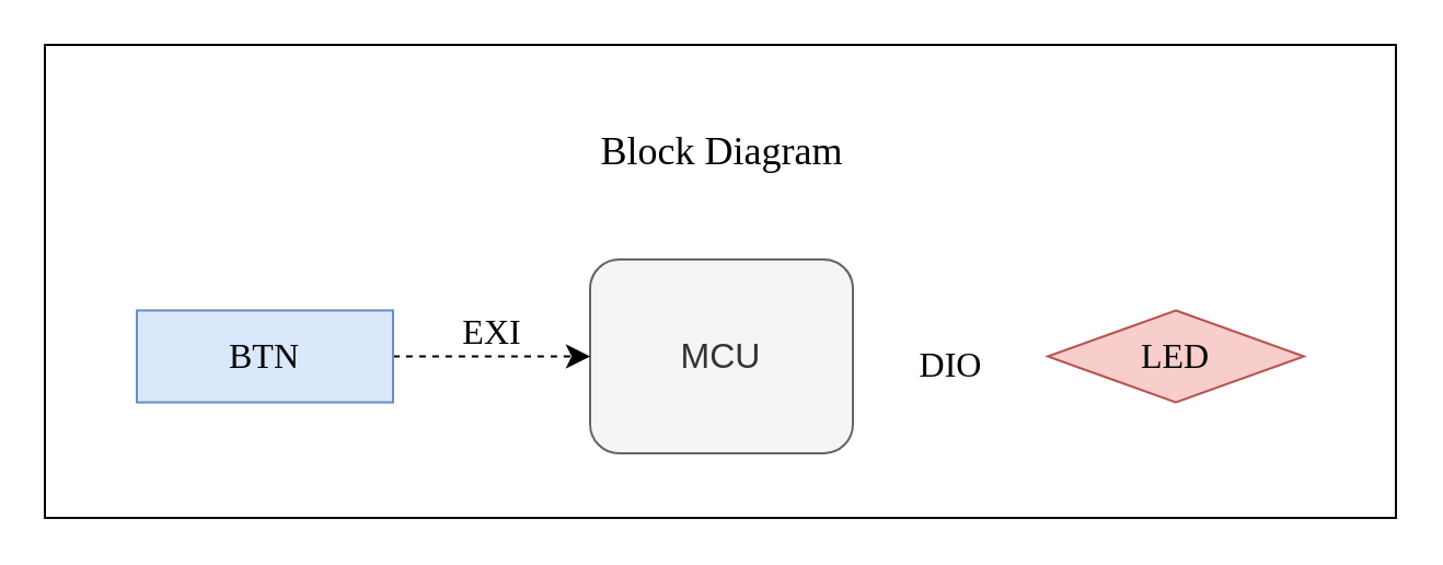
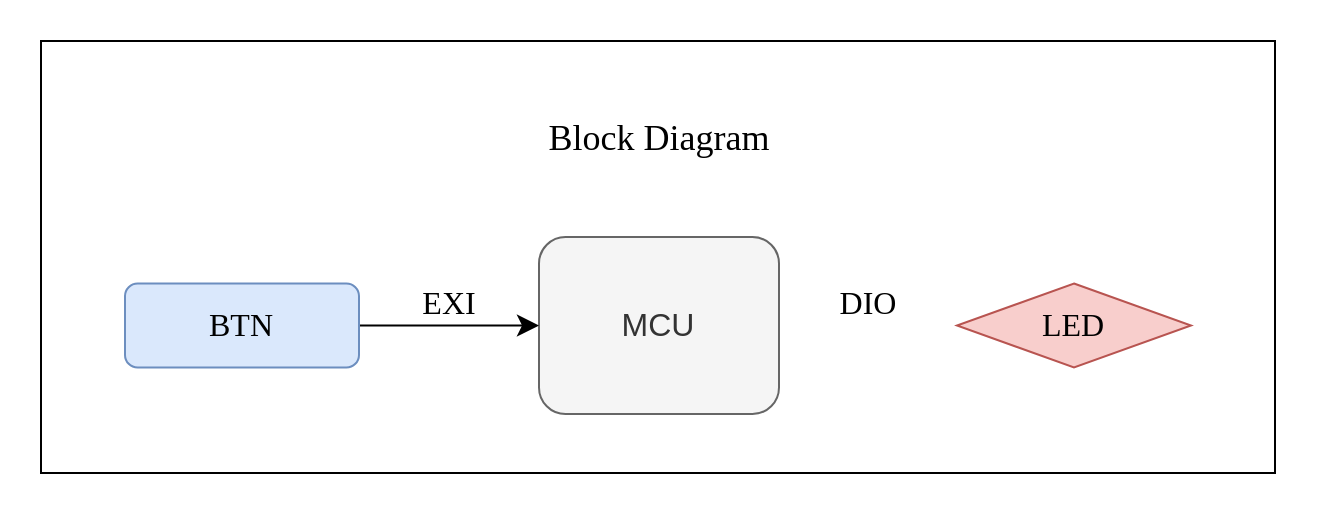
  <mxCell id="0" />
  <mxCell id="1" parent="0" />
  <mxCell id="2" value="" style="rounded=0;whiteSpace=wrap;html=1;fontSize=16;" parent="1" vertex="1"><mxGeometry x="20" y="20" width="617" height="216" as="geometry" /></mxCell>
  <mxCell id="3" value="MCU" style="rounded=1;whiteSpace=wrap;html=1;fontSize=16;fillColor=#f5f5f5;fontColor=#333333;strokeColor=#666666;" parent="1" vertex="1"><mxGeometry x="269" y="118" width="120" height="88.5" as="geometry" /></mxCell>
- <mxCell id="4" style="edgeStyle=none;curved=1;rounded=0;orthogonalLoop=1;jettySize=auto;html=1;fontSize=12;startSize=8;endSize=8;dashed=1;" edge="1" parent="1" source="5" target="3"><mxGeometry relative="1" as="geometry" /></mxCell>
- <mxCell id="5" value="&lt;font face=&quot;Calibri&quot;&gt;BTN&lt;/font&gt;" style="whiteSpace=wrap;html=1;fontSize=16;fillColor=#dae8fc;strokeColor=#6c8ebf;rounded=0;" parent="1" vertex="1"><mxGeometry x="62" y="141.25" width="117" height="42" as="geometry" /></mxCell>
+ <mxCell id="4" style="edgeStyle=none;curved=1;rounded=0;orthogonalLoop=1;jettySize=auto;html=1;fontSize=12;startSize=8;endSize=8;" edge="1" parent="1" source="5" target="3"><mxGeometry relative="1" as="geometry" /></mxCell>
+ <mxCell id="5" value="&lt;font face=&quot;Calibri&quot;&gt;BTN&lt;/font&gt;" style="rounded=1;whiteSpace=wrap;html=1;fontSize=16;fillColor=#dae8fc;strokeColor=#6c8ebf;" parent="1" vertex="1"><mxGeometry x="62" y="141.25" width="117" height="42" as="geometry" /></mxCell>
  <mxCell id="6" value="&lt;font face=&quot;Calibri&quot;&gt;EXI&lt;/font&gt;" style="text;html=1;strokeColor=none;fillColor=none;align=center;verticalAlign=middle;whiteSpace=wrap;rounded=0;fontSize=16;" parent="1" vertex="1"><mxGeometry x="206" y="136" width="37" height="30" as="geometry" /></mxCell>
  <mxCell id="7" value="&lt;font face=&quot;Calibri&quot; style=&quot;font-size: 18px;&quot;&gt;Block Diagram&lt;/font&gt;" style="text;html=1;strokeColor=none;fillColor=none;align=center;verticalAlign=middle;whiteSpace=wrap;rounded=0;fontSize=16;" parent="1" vertex="1"><mxGeometry x="169.5" y="54" width="319" height="30" as="geometry" /></mxCell>
  <mxCell id="8" style="edgeStyle=none;curved=1;rounded=0;orthogonalLoop=1;jettySize=auto;html=1;exitX=0.5;exitY=0;exitDx=0;exitDy=0;fontSize=12;startSize=8;endSize=8;" parent="1" edge="1"><mxGeometry relative="1" as="geometry"><mxPoint x="121.5" y="44.5" as="sourcePoint" /><mxPoint x="121.5" y="44.5" as="targetPoint" /></mxGeometry></mxCell>
  <mxCell id="9" value="&lt;font face=&quot;Calibri&quot;&gt;LED&lt;/font&gt;" style="rhombus;whiteSpace=wrap;html=1;fontSize=16;fillColor=#f8cecc;strokeColor=#b85450;" parent="1" vertex="1"><mxGeometry x="478" y="141.25" width="117" height="42" as="geometry" /></mxCell>
- <mxCell id="10" value="&lt;font face=&quot;Calibri&quot;&gt;DIO&lt;/font&gt;" style="text;html=1;strokeColor=none;fillColor=none;align=center;verticalAlign=middle;whiteSpace=wrap;rounded=0;fontSize=16;" parent="1" vertex="1"><mxGeometry x="404" y="151" width="60" height="30" as="geometry" /></mxCell>
+ <mxCell id="10" value="&lt;font face=&quot;Calibri&quot;&gt;DIO&lt;/font&gt;" style="text;html=1;strokeColor=none;fillColor=none;align=center;verticalAlign=middle;whiteSpace=wrap;rounded=0;fontSize=16;" parent="1" vertex="1"><mxGeometry x="404" y="136" width="60" height="30" as="geometry" /></mxCell>
